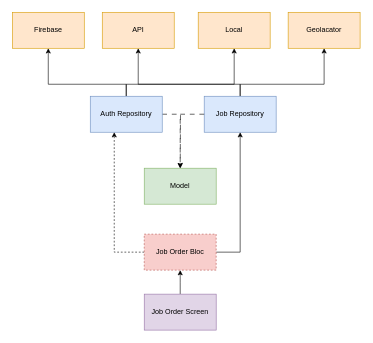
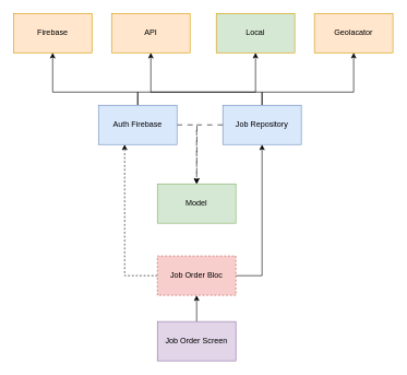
  <mxCell id="0" />
  <mxCell id="1" parent="0" />
  <mxCell id="2" value="" style="group" vertex="1" connectable="0" parent="1"><mxGeometry x="20" y="20" width="580" height="530" as="geometry" /></mxCell>
  <mxCell id="3" value="API" style="rounded=0;whiteSpace=wrap;html=1;fillColor=#ffe6cc;strokeColor=#d79b00;" vertex="1" parent="2"><mxGeometry x="150" width="120" height="60" as="geometry" /></mxCell>
- <mxCell id="4" value="Local" style="rounded=0;whiteSpace=wrap;html=1;fillColor=#ffe6cc;strokeColor=#d79b00;" vertex="1" parent="2"><mxGeometry x="310" width="120" height="60" as="geometry" /></mxCell>
+ <mxCell id="4" value="Local" style="rounded=0;whiteSpace=wrap;html=1;fillColor=#d5e8d4;strokeColor=#d79b00;" vertex="1" parent="2"><mxGeometry x="310" width="120" height="60" as="geometry" /></mxCell>
  <mxCell id="5" value="Firebase" style="rounded=0;whiteSpace=wrap;html=1;fillColor=#ffe6cc;strokeColor=#d79b00;" vertex="1" parent="2"><mxGeometry width="120" height="60" as="geometry" /></mxCell>
  <mxCell id="6" value="Geolacator" style="rounded=0;whiteSpace=wrap;html=1;fillColor=#ffe6cc;strokeColor=#d79b00;" vertex="1" parent="2"><mxGeometry x="460" width="120" height="60" as="geometry" /></mxCell>
  <mxCell id="7" style="edgeStyle=orthogonalEdgeStyle;rounded=0;orthogonalLoop=1;jettySize=auto;html=1;entryX=0.5;entryY=1;entryDx=0;entryDy=0;" edge="1" parent="2" source="10" target="5"><mxGeometry relative="1" as="geometry"><Array as="points"><mxPoint x="190" y="120" /><mxPoint x="60" y="120" /></Array></mxGeometry></mxCell>
  <mxCell id="8" style="edgeStyle=orthogonalEdgeStyle;rounded=0;orthogonalLoop=1;jettySize=auto;html=1;entryX=0.5;entryY=1;entryDx=0;entryDy=0;" edge="1" parent="2" source="10" target="4"><mxGeometry relative="1" as="geometry"><Array as="points"><mxPoint x="190" y="120" /><mxPoint x="370" y="120" /></Array></mxGeometry></mxCell>
  <mxCell id="9" style="edgeStyle=orthogonalEdgeStyle;rounded=0;orthogonalLoop=1;jettySize=auto;html=1;dashed=1;dashPattern=8 8;" edge="1" parent="2" source="10"><mxGeometry relative="1" as="geometry"><mxPoint x="280" y="260" as="targetPoint" /></mxGeometry></mxCell>
- <mxCell id="10" value="Auth Repository" style="rounded=0;whiteSpace=wrap;html=1;fillColor=#dae8fc;strokeColor=#6c8ebf;" vertex="1" parent="2"><mxGeometry x="130" y="140" width="120" height="60" as="geometry" /></mxCell>
+ <mxCell id="10" value="Auth Firebase" style="rounded=0;whiteSpace=wrap;html=1;fillColor=#dae8fc;strokeColor=#6c8ebf;" vertex="1" parent="2"><mxGeometry x="130" y="140" width="120" height="60" as="geometry" /></mxCell>
  <mxCell id="11" style="edgeStyle=orthogonalEdgeStyle;rounded=0;orthogonalLoop=1;jettySize=auto;html=1;entryX=0.5;entryY=1;entryDx=0;entryDy=0;" edge="1" parent="2" source="13" target="3"><mxGeometry relative="1" as="geometry"><Array as="points"><mxPoint x="380" y="120" /><mxPoint x="210" y="120" /></Array></mxGeometry></mxCell>
  <mxCell id="12" style="edgeStyle=orthogonalEdgeStyle;rounded=0;orthogonalLoop=1;jettySize=auto;html=1;entryX=0.5;entryY=1;entryDx=0;entryDy=0;" edge="1" parent="2" source="13" target="6"><mxGeometry relative="1" as="geometry"><Array as="points"><mxPoint x="380" y="120" /><mxPoint x="520" y="120" /></Array></mxGeometry></mxCell>
  <mxCell id="13" value="Job Repository" style="rounded=0;whiteSpace=wrap;html=1;fillColor=#dae8fc;strokeColor=#6c8ebf;" vertex="1" parent="2"><mxGeometry x="320" y="140" width="120" height="60" as="geometry" /></mxCell>
  <mxCell id="14" value="Model" style="rounded=0;whiteSpace=wrap;html=1;fillColor=#d5e8d4;strokeColor=#82b366;" vertex="1" parent="2"><mxGeometry x="220" y="260" width="120" height="60" as="geometry" /></mxCell>
  <mxCell id="15" style="edgeStyle=orthogonalEdgeStyle;rounded=0;orthogonalLoop=1;jettySize=auto;html=1;dashed=1;dashPattern=8 8;" edge="1" parent="2" source="13" target="14"><mxGeometry relative="1" as="geometry"><Array as="points"><mxPoint x="280" y="170" /></Array></mxGeometry></mxCell>
  <mxCell id="16" style="edgeStyle=orthogonalEdgeStyle;rounded=0;orthogonalLoop=1;jettySize=auto;html=1;entryX=0.5;entryY=1;entryDx=0;entryDy=0;" edge="1" parent="2" source="17"><mxGeometry relative="1" as="geometry"><mxPoint x="280" y="430" as="targetPoint" /></mxGeometry></mxCell>
  <mxCell id="17" value="Job Order Screen" style="rounded=0;whiteSpace=wrap;html=1;fillColor=#e1d5e7;strokeColor=#9673a6;" vertex="1" parent="2"><mxGeometry x="220" y="470" width="120" height="60" as="geometry" /></mxCell>
  <mxCell id="18" style="edgeStyle=orthogonalEdgeStyle;rounded=0;orthogonalLoop=1;jettySize=auto;html=1;dashed=1;" edge="1" parent="2" source="20" target="10"><mxGeometry relative="1" as="geometry"><Array as="points"><mxPoint x="170" y="400" /></Array></mxGeometry></mxCell>
  <mxCell id="19" style="edgeStyle=orthogonalEdgeStyle;rounded=0;orthogonalLoop=1;jettySize=auto;html=1;" edge="1" parent="2" source="20" target="13"><mxGeometry relative="1" as="geometry"><Array as="points"><mxPoint x="380" y="400" /></Array></mxGeometry></mxCell>
  <mxCell id="20" value="Job Order Bloc" style="rounded=0;whiteSpace=wrap;html=1;fillColor=#f8cecc;strokeColor=#b85450;dashed=1;" vertex="1" parent="2"><mxGeometry x="220" y="370" width="120" height="60" as="geometry" /></mxCell>
